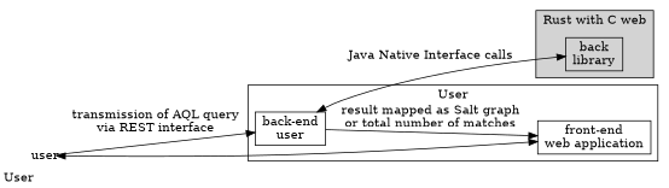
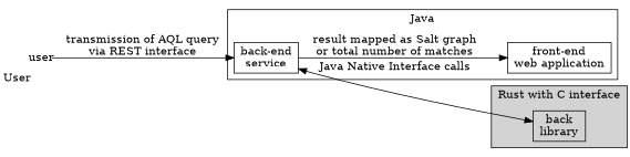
  digraph {
    rankdir=LR
    node [shape=box]
    n1 [label="front-end\nweb application"]
-   n2 [label="back-end\nuser"]
+   n2 [label="back-end\nservice"]
    n3 [label="back\nlibrary"]
    user [color=white fixedsize=true height=0.5 width=0.347 xlabel=User]
    subgraph cluster_1 {
-     label=User
+     label=Java
      labelloc=t
      n1
      n2
    }
    subgraph cluster_2 {
      bgcolor=lightgrey
-     label="Rust with C web"
+     label="Rust with C interface"
      labelloc=t
      style=filled
      n3
    }
    n2 -> n1 [label="result mapped as Salt graph\nor total number of matches"]
    n2 -> n3 [dir=both label="Java Native Interface calls"]
-   user -> n1 [dir=both]
    user -> n2 [label="transmission of AQL query\nvia REST interface"]
  }
